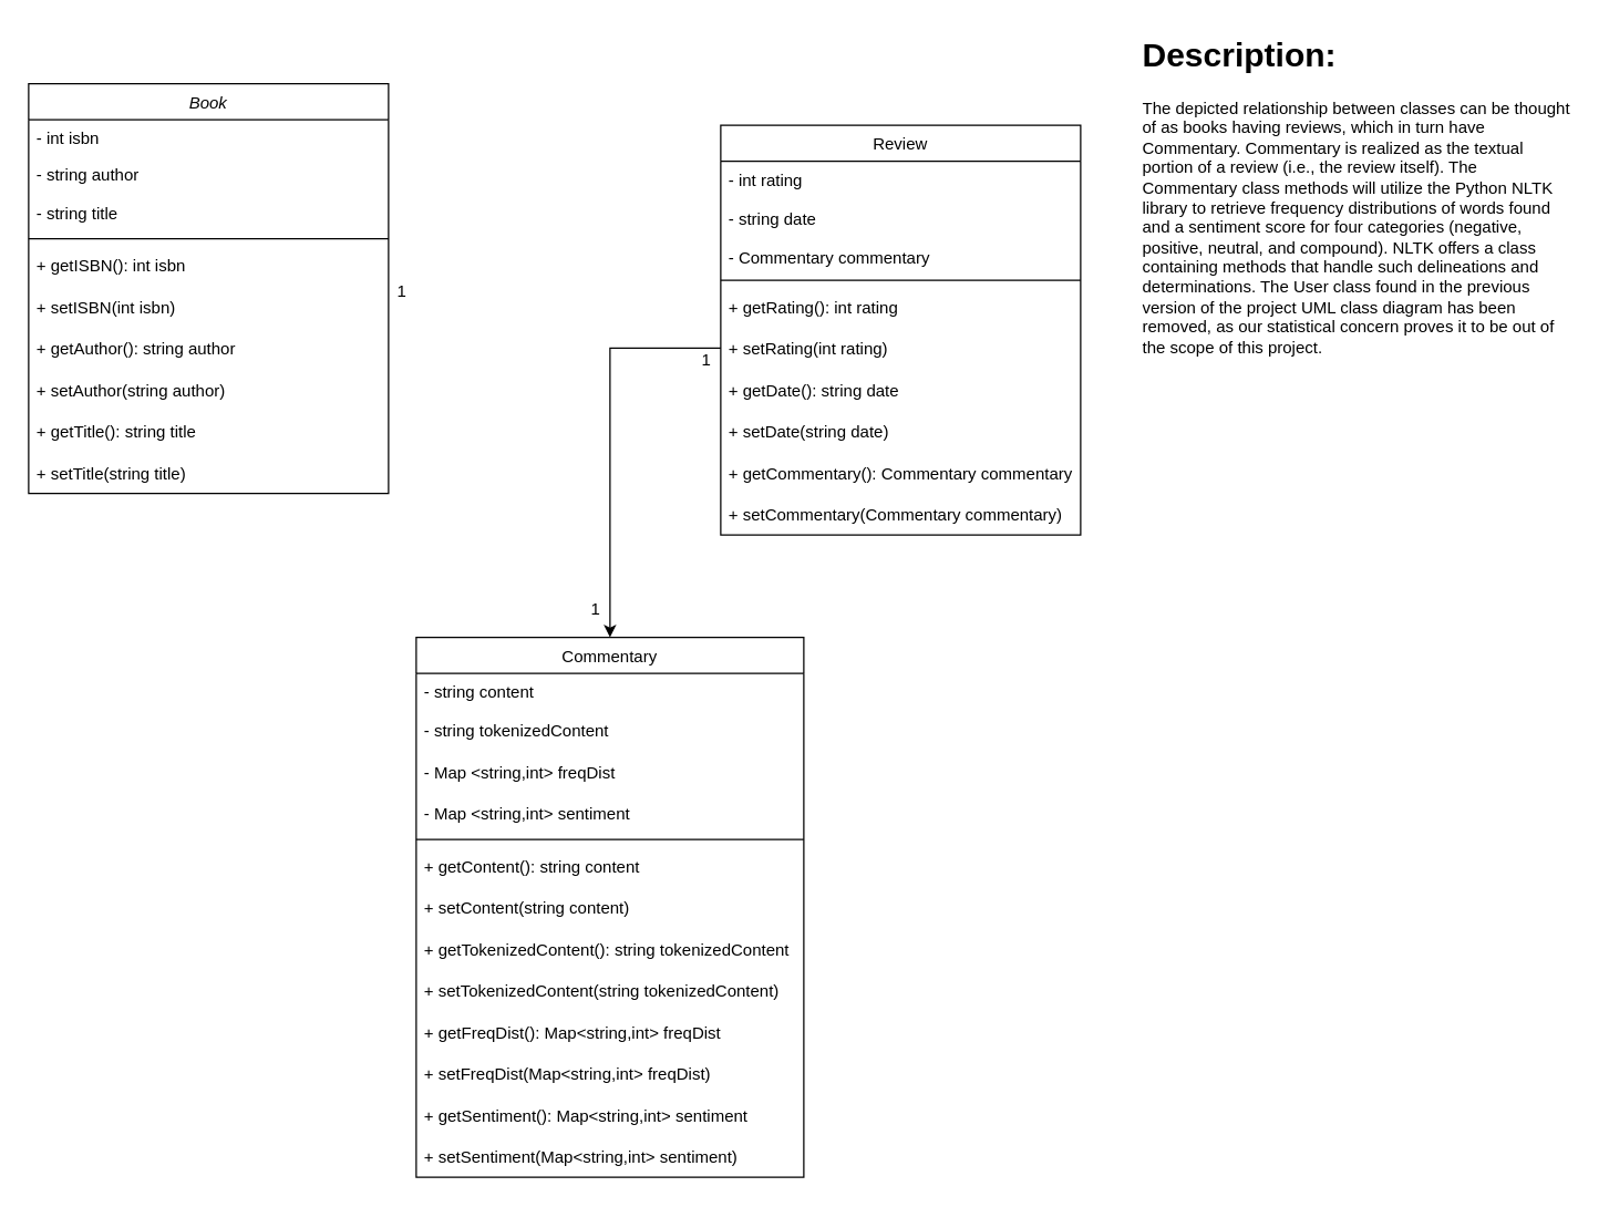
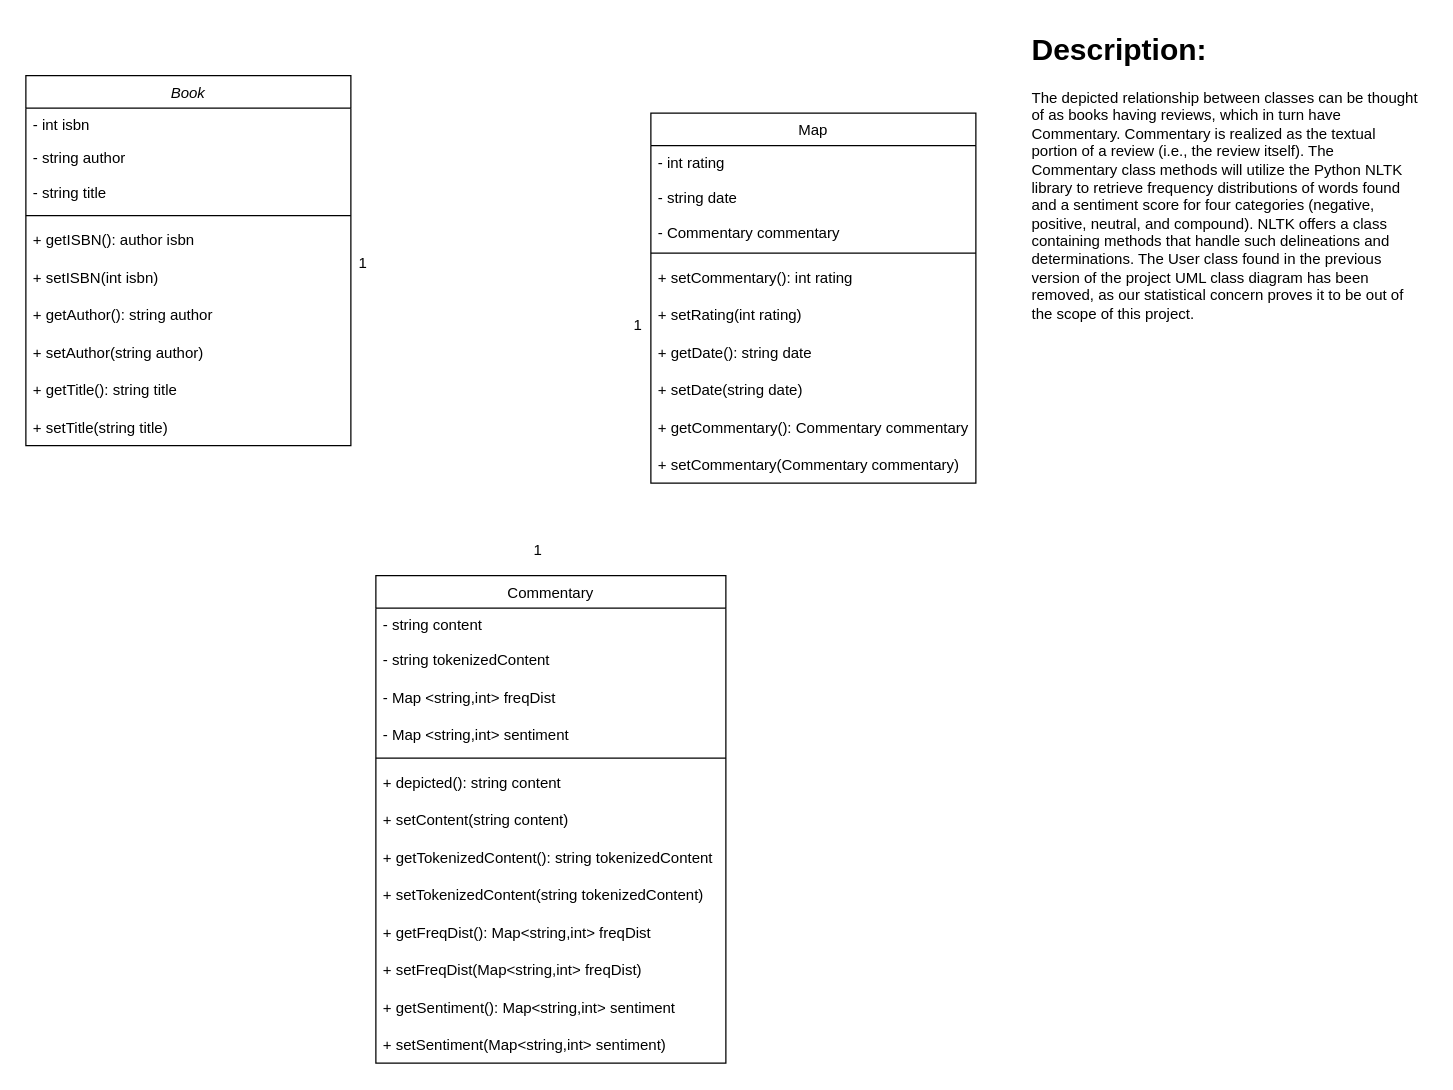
  <mxCell id="0" />
  <mxCell id="1" parent="0" />
  <mxCell id="2" value="Book" style="swimlane;fontStyle=2;align=center;verticalAlign=top;childLayout=stackLayout;horizontal=1;startSize=26;horizontalStack=0;resizeParent=1;resizeLast=0;collapsible=1;marginBottom=0;rounded=0;shadow=0;strokeWidth=1;fontColor=default;fillColor=default;strokeColor=default;" parent="1" vertex="1"><mxGeometry x="20" y="60" width="260" height="296" as="geometry"><mxRectangle x="230" y="140" width="160" height="26" as="alternateBounds" /></mxGeometry></mxCell>
  <mxCell id="3" value="- int isbn&#10;" style="text;align=left;verticalAlign=top;spacingLeft=4;spacingRight=4;overflow=hidden;rotatable=0;points=[[0,0.5],[1,0.5]];portConstraint=eastwest;fontColor=default;" parent="2" vertex="1"><mxGeometry y="26" width="260" height="26" as="geometry" /></mxCell>
  <mxCell id="4" value="- string author" style="text;align=left;verticalAlign=top;spacingLeft=4;spacingRight=4;overflow=hidden;rotatable=0;points=[[0,0.5],[1,0.5]];portConstraint=eastwest;rounded=0;shadow=0;html=0;fontColor=default;" parent="2" vertex="1"><mxGeometry y="52" width="260" height="26" as="geometry" /></mxCell>
  <mxCell id="5" value="- string title" style="text;strokeColor=none;fillColor=none;align=left;verticalAlign=middle;spacingLeft=4;spacingRight=4;overflow=hidden;points=[[0,0.5],[1,0.5]];portConstraint=eastwest;rotatable=0;fontColor=default;" parent="2" vertex="1"><mxGeometry y="78" width="260" height="30" as="geometry" /></mxCell>
  <mxCell id="6" value="" style="line;html=1;strokeWidth=1;align=left;verticalAlign=middle;spacingTop=-1;spacingLeft=3;spacingRight=3;rotatable=0;labelPosition=right;points=[];portConstraint=eastwest;fillColor=default;strokeColor=default;labelBackgroundColor=default;fontColor=default;" parent="2" vertex="1"><mxGeometry y="108" width="260" height="8" as="geometry" /></mxCell>
- <mxCell id="7" value="+ getISBN(): int isbn" style="text;strokeColor=none;fillColor=none;align=left;verticalAlign=middle;spacingLeft=4;spacingRight=4;overflow=hidden;points=[[0,0.5],[1,0.5]];portConstraint=eastwest;rotatable=0;fontColor=default;" parent="2" vertex="1"><mxGeometry y="116" width="260" height="30" as="geometry" /></mxCell>
+ <mxCell id="7" value="+ getISBN(): author isbn" style="text;strokeColor=none;fillColor=none;align=left;verticalAlign=middle;spacingLeft=4;spacingRight=4;overflow=hidden;points=[[0,0.5],[1,0.5]];portConstraint=eastwest;rotatable=0;fontColor=default;" parent="2" vertex="1"><mxGeometry y="116" width="260" height="30" as="geometry" /></mxCell>
  <mxCell id="8" value="+ setISBN(int isbn)" style="text;strokeColor=none;fillColor=none;align=left;verticalAlign=middle;spacingLeft=4;spacingRight=4;overflow=hidden;points=[[0,0.5],[1,0.5]];portConstraint=eastwest;rotatable=0;fontColor=default;" parent="2" vertex="1"><mxGeometry y="146" width="260" height="30" as="geometry" /></mxCell>
  <mxCell id="9" value="+ getAuthor(): string author" style="text;strokeColor=none;fillColor=none;align=left;verticalAlign=middle;spacingLeft=4;spacingRight=4;overflow=hidden;points=[[0,0.5],[1,0.5]];portConstraint=eastwest;rotatable=0;fontColor=default;" parent="2" vertex="1"><mxGeometry y="176" width="260" height="30" as="geometry" /></mxCell>
  <mxCell id="10" value="+ setAuthor(string author)" style="text;strokeColor=none;fillColor=none;align=left;verticalAlign=middle;spacingLeft=4;spacingRight=4;overflow=hidden;points=[[0,0.5],[1,0.5]];portConstraint=eastwest;rotatable=0;fontColor=default;" parent="2" vertex="1"><mxGeometry y="206" width="260" height="30" as="geometry" /></mxCell>
  <mxCell id="11" value="+ getTitle(): string title" style="text;strokeColor=none;fillColor=none;align=left;verticalAlign=middle;spacingLeft=4;spacingRight=4;overflow=hidden;points=[[0,0.5],[1,0.5]];portConstraint=eastwest;rotatable=0;fontColor=default;" parent="2" vertex="1"><mxGeometry y="236" width="260" height="30" as="geometry" /></mxCell>
  <mxCell id="12" value="+ setTitle(string title)" style="text;strokeColor=none;fillColor=none;align=left;verticalAlign=middle;spacingLeft=4;spacingRight=4;overflow=hidden;points=[[0,0.5],[1,0.5]];portConstraint=eastwest;rotatable=0;fontColor=default;" parent="2" vertex="1"><mxGeometry y="266" width="260" height="30" as="geometry" /></mxCell>
- <mxCell id="13" value="Review" style="swimlane;fontStyle=0;align=center;verticalAlign=top;childLayout=stackLayout;horizontal=1;startSize=26;horizontalStack=0;resizeParent=1;resizeLast=0;collapsible=1;marginBottom=0;rounded=0;shadow=0;strokeWidth=1;fontColor=default;fillColor=default;strokeColor=default;" parent="1" vertex="1"><mxGeometry x="520" y="90" width="260" height="296" as="geometry"><mxRectangle x="550" y="140" width="160" height="26" as="alternateBounds" /></mxGeometry></mxCell>
+ <mxCell id="13" value="Map" style="swimlane;fontStyle=0;align=center;verticalAlign=top;childLayout=stackLayout;horizontal=1;startSize=26;horizontalStack=0;resizeParent=1;resizeLast=0;collapsible=1;marginBottom=0;rounded=0;shadow=0;strokeWidth=1;fontColor=default;fillColor=default;strokeColor=default;" parent="1" vertex="1"><mxGeometry x="520" y="90" width="260" height="296" as="geometry"><mxRectangle x="550" y="140" width="160" height="26" as="alternateBounds" /></mxGeometry></mxCell>
  <mxCell id="14" value="- int rating" style="text;align=left;verticalAlign=top;spacingLeft=4;spacingRight=4;overflow=hidden;rotatable=0;points=[[0,0.5],[1,0.5]];portConstraint=eastwest;fontColor=default;" parent="13" vertex="1"><mxGeometry y="26" width="260" height="26" as="geometry" /></mxCell>
  <mxCell id="15" value="- string date" style="text;strokeColor=none;fillColor=none;align=left;verticalAlign=middle;spacingLeft=4;spacingRight=4;overflow=hidden;points=[[0,0.5],[1,0.5]];portConstraint=eastwest;rotatable=0;" vertex="1" parent="13"><mxGeometry y="52" width="260" height="30" as="geometry" /></mxCell>
  <mxCell id="16" value="- Commentary commentary" style="text;align=left;verticalAlign=top;spacingLeft=4;spacingRight=4;overflow=hidden;rotatable=0;points=[[0,0.5],[1,0.5]];portConstraint=eastwest;rounded=0;shadow=0;html=0;fontColor=default;" parent="13" vertex="1"><mxGeometry y="82" width="260" height="26" as="geometry" /></mxCell>
  <mxCell id="17" value="" style="line;html=1;strokeWidth=1;align=left;verticalAlign=middle;spacingTop=-1;spacingLeft=3;spacingRight=3;rotatable=0;labelPosition=right;points=[];portConstraint=eastwest;fontColor=default;" parent="13" vertex="1"><mxGeometry y="108" width="260" height="8" as="geometry" /></mxCell>
- <mxCell id="18" value="+ getRating(): int rating" style="text;strokeColor=none;fillColor=none;align=left;verticalAlign=middle;spacingLeft=4;spacingRight=4;overflow=hidden;points=[[0,0.5],[1,0.5]];portConstraint=eastwest;rotatable=0;fontColor=default;" parent="13" vertex="1"><mxGeometry y="116" width="260" height="30" as="geometry" /></mxCell>
+ <mxCell id="18" value="+ setCommentary(): int rating" style="text;strokeColor=none;fillColor=none;align=left;verticalAlign=middle;spacingLeft=4;spacingRight=4;overflow=hidden;points=[[0,0.5],[1,0.5]];portConstraint=eastwest;rotatable=0;fontColor=default;" parent="13" vertex="1"><mxGeometry y="116" width="260" height="30" as="geometry" /></mxCell>
  <mxCell id="19" value="+ setRating(int rating)" style="text;strokeColor=none;fillColor=none;align=left;verticalAlign=middle;spacingLeft=4;spacingRight=4;overflow=hidden;points=[[0,0.5],[1,0.5]];portConstraint=eastwest;rotatable=0;fontColor=default;" parent="13" vertex="1"><mxGeometry y="146" width="260" height="30" as="geometry" /></mxCell>
  <mxCell id="20" value="+ getDate(): string date" style="text;strokeColor=none;fillColor=none;align=left;verticalAlign=middle;spacingLeft=4;spacingRight=4;overflow=hidden;points=[[0,0.5],[1,0.5]];portConstraint=eastwest;rotatable=0;" vertex="1" parent="13"><mxGeometry y="176" width="260" height="30" as="geometry" /></mxCell>
  <mxCell id="21" value="+ setDate(string date)" style="text;strokeColor=none;fillColor=none;align=left;verticalAlign=middle;spacingLeft=4;spacingRight=4;overflow=hidden;points=[[0,0.5],[1,0.5]];portConstraint=eastwest;rotatable=0;" vertex="1" parent="13"><mxGeometry y="206" width="260" height="30" as="geometry" /></mxCell>
  <mxCell id="22" value="+ getCommentary(): Commentary commentary" style="text;strokeColor=none;fillColor=none;align=left;verticalAlign=middle;spacingLeft=4;spacingRight=4;overflow=hidden;points=[[0,0.5],[1,0.5]];portConstraint=eastwest;rotatable=0;fontColor=default;" parent="13" vertex="1"><mxGeometry y="236" width="260" height="30" as="geometry" /></mxCell>
  <mxCell id="23" value="+ setCommentary(Commentary commentary)" style="text;strokeColor=none;fillColor=none;align=left;verticalAlign=middle;spacingLeft=4;spacingRight=4;overflow=hidden;points=[[0,0.5],[1,0.5]];portConstraint=eastwest;rotatable=0;fontColor=default;" parent="13" vertex="1"><mxGeometry y="266" width="260" height="30" as="geometry" /></mxCell>
  <mxCell id="24" value="1" style="text;html=1;strokeColor=none;fillColor=none;align=center;verticalAlign=middle;whiteSpace=wrap;rounded=0;" vertex="1" parent="1"><mxGeometry x="270" y="190" width="40" height="40" as="geometry" /></mxCell>
- <mxCell id="25" value="" style="edgeStyle=orthogonalEdgeStyle;rounded=0;orthogonalLoop=1;jettySize=auto;html=1;endArrow=none;endFill=0;entryX=0;entryY=0.5;entryDx=0;entryDy=0;startArrow=classic;startFill=1;" edge="1" parent="1" source="26" target="19"><mxGeometry relative="1" as="geometry"><mxPoint x="440" y="380" as="targetPoint" /></mxGeometry></mxCell>
  <mxCell id="26" value="Commentary" style="swimlane;fontStyle=0;align=center;verticalAlign=top;childLayout=stackLayout;horizontal=1;startSize=26;horizontalStack=0;resizeParent=1;resizeLast=0;collapsible=1;marginBottom=0;rounded=0;shadow=0;strokeWidth=1;fontColor=default;fillColor=default;strokeColor=default;" vertex="1" parent="1"><mxGeometry x="300" y="460" width="280" height="390" as="geometry"><mxRectangle x="550" y="140" width="160" height="26" as="alternateBounds" /></mxGeometry></mxCell>
  <mxCell id="27" value="- string content" style="text;align=left;verticalAlign=top;spacingLeft=4;spacingRight=4;overflow=hidden;rotatable=0;points=[[0,0.5],[1,0.5]];portConstraint=eastwest;rounded=0;shadow=0;html=0;fontColor=default;" vertex="1" parent="26"><mxGeometry y="26" width="280" height="26" as="geometry" /></mxCell>
  <mxCell id="28" value="- string tokenizedContent" style="text;strokeColor=none;fillColor=none;align=left;verticalAlign=middle;spacingLeft=4;spacingRight=4;overflow=hidden;points=[[0,0.5],[1,0.5]];portConstraint=eastwest;rotatable=0;" vertex="1" parent="26"><mxGeometry y="52" width="280" height="30" as="geometry" /></mxCell>
  <mxCell id="29" value="- Map &lt;string,int&gt; freqDist" style="text;strokeColor=none;fillColor=none;align=left;verticalAlign=middle;spacingLeft=4;spacingRight=4;overflow=hidden;points=[[0,0.5],[1,0.5]];portConstraint=eastwest;rotatable=0;" vertex="1" parent="26"><mxGeometry y="82" width="280" height="30" as="geometry" /></mxCell>
  <mxCell id="30" value="- Map &lt;string,int&gt; sentiment" style="text;strokeColor=none;fillColor=none;align=left;verticalAlign=middle;spacingLeft=4;spacingRight=4;overflow=hidden;points=[[0,0.5],[1,0.5]];portConstraint=eastwest;rotatable=0;" vertex="1" parent="26"><mxGeometry y="112" width="280" height="30" as="geometry" /></mxCell>
  <mxCell id="31" value="" style="line;html=1;strokeWidth=1;align=left;verticalAlign=middle;spacingTop=-1;spacingLeft=3;spacingRight=3;rotatable=0;labelPosition=right;points=[];portConstraint=eastwest;fontColor=default;" vertex="1" parent="26"><mxGeometry y="142" width="280" height="8" as="geometry" /></mxCell>
- <mxCell id="32" value="+ getContent(): string content" style="text;strokeColor=none;fillColor=none;align=left;verticalAlign=middle;spacingLeft=4;spacingRight=4;overflow=hidden;points=[[0,0.5],[1,0.5]];portConstraint=eastwest;rotatable=0;fontColor=default;" vertex="1" parent="26"><mxGeometry y="150" width="280" height="30" as="geometry" /></mxCell>
+ <mxCell id="32" value="+ depicted(): string content" style="text;strokeColor=none;fillColor=none;align=left;verticalAlign=middle;spacingLeft=4;spacingRight=4;overflow=hidden;points=[[0,0.5],[1,0.5]];portConstraint=eastwest;rotatable=0;fontColor=default;" vertex="1" parent="26"><mxGeometry y="150" width="280" height="30" as="geometry" /></mxCell>
  <mxCell id="33" value="+ setContent(string content)" style="text;strokeColor=none;fillColor=none;align=left;verticalAlign=middle;spacingLeft=4;spacingRight=4;overflow=hidden;points=[[0,0.5],[1,0.5]];portConstraint=eastwest;rotatable=0;fontColor=default;" vertex="1" parent="26"><mxGeometry y="180" width="280" height="30" as="geometry" /></mxCell>
  <mxCell id="34" value="+ getTokenizedContent(): string tokenizedContent" style="text;strokeColor=none;fillColor=none;align=left;verticalAlign=middle;spacingLeft=4;spacingRight=4;overflow=hidden;points=[[0,0.5],[1,0.5]];portConstraint=eastwest;rotatable=0;" vertex="1" parent="26"><mxGeometry y="210" width="280" height="30" as="geometry" /></mxCell>
  <mxCell id="35" value="+ setTokenizedContent(string tokenizedContent)" style="text;strokeColor=none;fillColor=none;align=left;verticalAlign=middle;spacingLeft=4;spacingRight=4;overflow=hidden;points=[[0,0.5],[1,0.5]];portConstraint=eastwest;rotatable=0;" vertex="1" parent="26"><mxGeometry y="240" width="280" height="30" as="geometry" /></mxCell>
  <mxCell id="36" value="+ getFreqDist(): Map&lt;string,int&gt; freqDist" style="text;strokeColor=none;fillColor=none;align=left;verticalAlign=middle;spacingLeft=4;spacingRight=4;overflow=hidden;points=[[0,0.5],[1,0.5]];portConstraint=eastwest;rotatable=0;fontColor=default;" vertex="1" parent="26"><mxGeometry y="270" width="280" height="30" as="geometry" /></mxCell>
  <mxCell id="37" value="+ setFreqDist(Map&lt;string,int&gt; freqDist)" style="text;strokeColor=none;fillColor=none;align=left;verticalAlign=middle;spacingLeft=4;spacingRight=4;overflow=hidden;points=[[0,0.5],[1,0.5]];portConstraint=eastwest;rotatable=0;fontColor=default;" vertex="1" parent="26"><mxGeometry y="300" width="280" height="30" as="geometry" /></mxCell>
  <mxCell id="38" value="+ getSentiment(): Map&lt;string,int&gt; sentiment" style="text;strokeColor=none;fillColor=none;align=left;verticalAlign=middle;spacingLeft=4;spacingRight=4;overflow=hidden;points=[[0,0.5],[1,0.5]];portConstraint=eastwest;rotatable=0;" vertex="1" parent="26"><mxGeometry y="330" width="280" height="30" as="geometry" /></mxCell>
  <mxCell id="39" value="+ setSentiment(Map&lt;string,int&gt; sentiment)" style="text;strokeColor=none;fillColor=none;align=left;verticalAlign=middle;spacingLeft=4;spacingRight=4;overflow=hidden;points=[[0,0.5],[1,0.5]];portConstraint=eastwest;rotatable=0;" vertex="1" parent="26"><mxGeometry y="360" width="280" height="30" as="geometry" /></mxCell>
  <mxCell id="40" value="&lt;h1&gt;Description:&lt;/h1&gt;&lt;p&gt;The depicted relationship between classes can be thought of as books having reviews, which in turn have Commentary. Commentary is realized as the textual portion of a review (i.e., the review itself). The Commentary class methods will utilize the Python NLTK library to retrieve frequency distributions of words found and a sentiment score for four categories (negative, positive, neutral, and compound). NLTK offers a class containing methods that handle such delineations and determinations. The User class found in the previous version of the project UML class diagram has been removed, as our statistical concern proves it to be out of the scope of this project.&lt;/p&gt;" style="text;html=1;strokeColor=none;fillColor=none;spacing=5;spacingTop=-20;whiteSpace=wrap;overflow=hidden;rounded=0;" vertex="1" parent="1"><mxGeometry x="820" y="20" width="320" height="330" as="geometry" /></mxCell>
  <mxCell id="41" value="1" style="text;html=1;strokeColor=none;fillColor=none;align=center;verticalAlign=middle;whiteSpace=wrap;rounded=0;" vertex="1" parent="1"><mxGeometry x="490" y="240" width="40" height="40" as="geometry" /></mxCell>
  <mxCell id="42" value="1" style="text;html=1;strokeColor=none;fillColor=none;align=center;verticalAlign=middle;whiteSpace=wrap;rounded=0;" vertex="1" parent="1"><mxGeometry x="410" y="420" width="40" height="40" as="geometry" /></mxCell>
